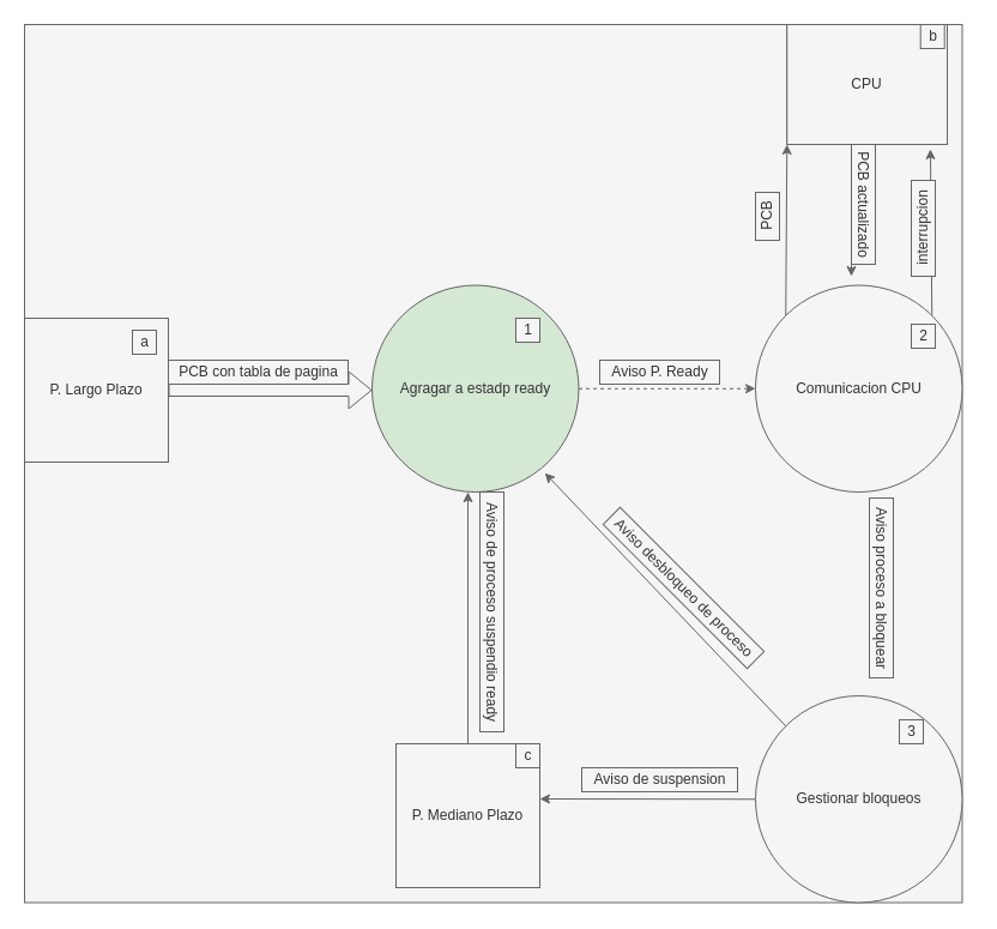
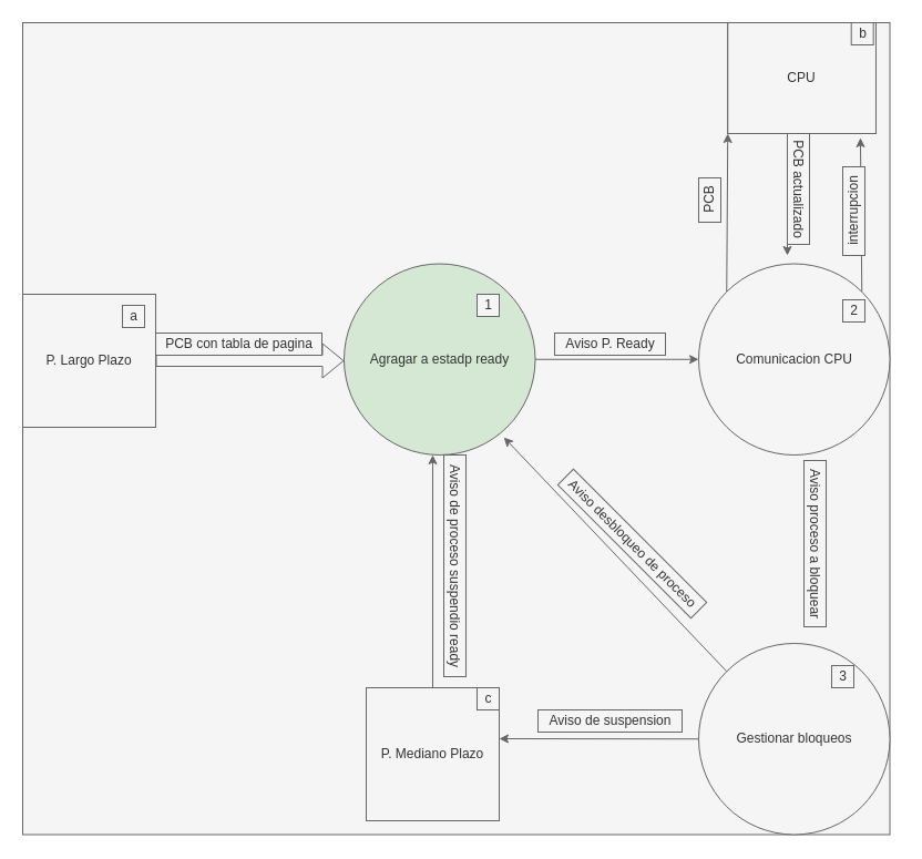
  <mxCell id="0" />
  <mxCell id="1" parent="0" />
  <mxCell id="2" value="" style="group;fillColor=#f5f5f5;fontColor=#333333;strokeColor=#666666;" vertex="1" connectable="0" parent="1"><mxGeometry x="20" y="20" width="782.5" height="732.5" as="geometry" /></mxCell>
  <mxCell id="3" value="" style="group;fillColor=#f5f5f5;fontColor=#333333;strokeColor=#666666;" parent="2" vertex="1" connectable="0"><mxGeometry x="636.25" width="133.75" height="100" as="geometry" /></mxCell>
  <mxCell id="4" value="CPU" style="rounded=0;whiteSpace=wrap;html=1;fillColor=#f5f5f5;fontColor=#333333;strokeColor=#666666;" parent="3" vertex="1"><mxGeometry width="133.75" height="100" as="geometry" /></mxCell>
  <mxCell id="5" value="b" style="text;html=1;align=center;verticalAlign=middle;resizable=0;points=[];autosize=1;strokeColor=#666666;fillColor=#f5f5f5;fontColor=#333333;" parent="3" vertex="1"><mxGeometry x="111.458" width="20" height="20" as="geometry" /></mxCell>
  <mxCell id="6" value="" style="group;fillColor=#f5f5f5;fontColor=#333333;strokeColor=#666666;" parent="2" vertex="1" connectable="0"><mxGeometry y="245" width="120" height="120" as="geometry" /></mxCell>
  <mxCell id="7" value="P. Largo Plazo" style="rounded=0;whiteSpace=wrap;html=1;fillColor=#f5f5f5;fontColor=#333333;strokeColor=#666666;" parent="6" vertex="1"><mxGeometry width="120" height="120" as="geometry" /></mxCell>
  <mxCell id="8" value="a" style="text;html=1;align=center;verticalAlign=middle;resizable=0;points=[];autosize=1;strokeColor=#666666;fillColor=#f5f5f5;fontColor=#333333;" parent="6" vertex="1"><mxGeometry x="90" y="10" width="20" height="20" as="geometry" /></mxCell>
  <mxCell id="9" value="" style="group;fillColor=#f5f5f5;fontColor=#333333;strokeColor=#666666;" parent="2" vertex="1" connectable="0"><mxGeometry x="310" y="600" width="120" height="120" as="geometry" /></mxCell>
  <mxCell id="10" value="P. Mediano Plazo" style="rounded=0;whiteSpace=wrap;html=1;fillColor=#f5f5f5;fontColor=#333333;strokeColor=#666666;" parent="9" vertex="1"><mxGeometry width="120" height="120" as="geometry" /></mxCell>
  <mxCell id="11" value="c" style="text;html=1;align=center;verticalAlign=middle;resizable=0;points=[];autosize=1;strokeColor=#666666;fillColor=#f5f5f5;fontColor=#333333;" parent="9" vertex="1"><mxGeometry x="100" width="20" height="20" as="geometry" /></mxCell>
  <mxCell id="12" value="Agragar a estadp ready" style="ellipse;whiteSpace=wrap;html=1;aspect=fixed;fillColor=#d5e8d4;fontColor=#333333;strokeColor=#666666;" parent="2" vertex="1"><mxGeometry x="290" y="217.5" width="172.5" height="172.5" as="geometry" /></mxCell>
  <mxCell id="13" value="" style="shape=flexArrow;endArrow=classic;html=1;exitX=1;exitY=0.5;exitDx=0;exitDy=0;fillColor=#f5f5f5;strokeColor=#666666;" parent="2" source="7" edge="1"><mxGeometry width="50" height="50" relative="1" as="geometry"><mxPoint x="130" y="310" as="sourcePoint" /><mxPoint x="290" y="305" as="targetPoint" /></mxGeometry></mxCell>
  <mxCell id="14" value="PCB con tabla de pagina" style="text;html=1;align=center;verticalAlign=middle;resizable=0;points=[];autosize=1;strokeColor=#666666;fillColor=#f5f5f5;fontColor=#333333;" parent="2" vertex="1"><mxGeometry x="120" y="280" width="150" height="20" as="geometry" /></mxCell>
  <mxCell id="15" style="edgeStyle=none;html=1;entryX=0;entryY=1;entryDx=0;entryDy=0;exitX=0;exitY=0;exitDx=0;exitDy=0;fillColor=#f5f5f5;strokeColor=#666666;" parent="2" source="17" target="4" edge="1"><mxGeometry relative="1" as="geometry" /></mxCell>
  <mxCell id="16" style="edgeStyle=none;html=1;exitX=1;exitY=0;exitDx=0;exitDy=0;entryX=0.895;entryY=1.039;entryDx=0;entryDy=0;entryPerimeter=0;fillColor=#f5f5f5;strokeColor=#666666;" parent="2" source="17" target="4" edge="1"><mxGeometry relative="1" as="geometry"><mxPoint x="756.706" y="100" as="targetPoint" /></mxGeometry></mxCell>
  <mxCell id="17" value="Comunicacion CPU" style="ellipse;whiteSpace=wrap;html=1;aspect=fixed;fillColor=#f5f5f5;fontColor=#333333;strokeColor=#666666;" parent="2" vertex="1"><mxGeometry x="610" y="217.5" width="172.5" height="172.5" as="geometry" /></mxCell>
- <mxCell id="18" style="edgeStyle=none;html=1;entryX=0;entryY=0.5;entryDx=0;entryDy=0;fillColor=#f5f5f5;strokeColor=#666666;dashed=1;" parent="2" source="12" target="17" edge="1"><mxGeometry relative="1" as="geometry" /></mxCell>
+ <mxCell id="18" style="edgeStyle=none;html=1;entryX=0;entryY=0.5;entryDx=0;entryDy=0;fillColor=#f5f5f5;strokeColor=#666666;" parent="2" source="12" target="17" edge="1"><mxGeometry relative="1" as="geometry" /></mxCell>
  <mxCell id="19" value="Aviso P. Ready" style="text;html=1;align=center;verticalAlign=middle;resizable=0;points=[];autosize=1;strokeColor=#666666;fillColor=#f5f5f5;fontColor=#333333;" parent="2" vertex="1"><mxGeometry x="480" y="280" width="100" height="20" as="geometry" /></mxCell>
  <mxCell id="20" value="PCB" style="text;html=1;align=center;verticalAlign=middle;resizable=0;points=[];autosize=1;strokeColor=#666666;fillColor=#f5f5f5;rotation=-90;fontColor=#333333;" parent="2" vertex="1"><mxGeometry x="600" y="150" width="40" height="20" as="geometry" /></mxCell>
  <mxCell id="21" style="edgeStyle=none;html=1;fillColor=#f5f5f5;strokeColor=#666666;" parent="2" edge="1"><mxGeometry relative="1" as="geometry"><mxPoint x="690" y="100" as="sourcePoint" /><mxPoint x="690" y="210" as="targetPoint" /></mxGeometry></mxCell>
  <mxCell id="22" value="PCB actualizado" style="text;html=1;align=center;verticalAlign=middle;resizable=0;points=[];autosize=1;strokeColor=#666666;fillColor=#f5f5f5;rotation=90;fontColor=#333333;" parent="2" vertex="1"><mxGeometry x="650" y="140" width="100" height="20" as="geometry" /></mxCell>
  <mxCell id="23" value="interrupcion" style="text;html=1;align=center;verticalAlign=middle;resizable=0;points=[];autosize=1;strokeColor=#666666;fillColor=#f5f5f5;rotation=-90;fontColor=#333333;" parent="2" vertex="1"><mxGeometry x="710" y="160" width="80" height="20" as="geometry" /></mxCell>
  <mxCell id="24" style="edgeStyle=none;html=1;fillColor=#f5f5f5;strokeColor=#666666;" parent="2" source="26" edge="1"><mxGeometry relative="1" as="geometry"><mxPoint x="430" y="646" as="targetPoint" /></mxGeometry></mxCell>
  <mxCell id="25" style="edgeStyle=none;html=1;exitX=0;exitY=0;exitDx=0;exitDy=0;entryX=0.836;entryY=0.908;entryDx=0;entryDy=0;entryPerimeter=0;fillColor=#f5f5f5;strokeColor=#666666;" parent="2" source="26" target="12" edge="1"><mxGeometry relative="1" as="geometry" /></mxCell>
  <mxCell id="26" value="Gestionar bloqueos" style="ellipse;whiteSpace=wrap;html=1;aspect=fixed;fillColor=#f5f5f5;fontColor=#333333;strokeColor=#666666;" parent="2" vertex="1"><mxGeometry x="610" y="560" width="172.5" height="172.5" as="geometry" /></mxCell>
  <mxCell id="27" value="Aviso proceso a bloquear" style="text;html=1;align=center;verticalAlign=middle;resizable=0;points=[];autosize=1;strokeColor=#666666;fillColor=#f5f5f5;rotation=90;fontColor=#333333;" parent="2" vertex="1"><mxGeometry x="640" y="460" width="150" height="20" as="geometry" /></mxCell>
  <mxCell id="28" value="Aviso de suspension" style="text;html=1;align=center;verticalAlign=middle;resizable=0;points=[];autosize=1;strokeColor=#666666;fillColor=#f5f5f5;fontColor=#333333;" parent="2" vertex="1"><mxGeometry x="465" y="620" width="130" height="20" as="geometry" /></mxCell>
  <mxCell id="29" style="edgeStyle=none;html=1;fillColor=#f5f5f5;strokeColor=#666666;" parent="2" source="10" edge="1"><mxGeometry relative="1" as="geometry"><mxPoint x="370" y="390" as="targetPoint" /></mxGeometry></mxCell>
  <mxCell id="30" value="Aviso de proceso suspendio ready" style="text;html=1;align=center;verticalAlign=middle;resizable=0;points=[];autosize=1;strokeColor=#666666;fillColor=#f5f5f5;rotation=90;fontColor=#333333;" parent="2" vertex="1"><mxGeometry x="290" y="480" width="200" height="20" as="geometry" /></mxCell>
  <mxCell id="31" value="Aviso desbloqueo de proceso" style="text;html=1;align=center;verticalAlign=middle;resizable=0;points=[];autosize=1;strokeColor=#666666;fillColor=#f5f5f5;rotation=45;fontColor=#333333;" parent="2" vertex="1"><mxGeometry x="465" y="460" width="170" height="20" as="geometry" /></mxCell>
  <mxCell id="32" value="1" style="text;html=1;align=center;verticalAlign=middle;resizable=0;points=[];autosize=1;strokeColor=#666666;fillColor=#f5f5f5;fontColor=#333333;" parent="2" vertex="1"><mxGeometry x="410" y="245" width="20" height="20" as="geometry" /></mxCell>
  <mxCell id="33" value="2" style="text;html=1;align=center;verticalAlign=middle;resizable=0;points=[];autosize=1;strokeColor=#666666;fillColor=#f5f5f5;fontColor=#333333;" parent="2" vertex="1"><mxGeometry x="740" y="250" width="20" height="20" as="geometry" /></mxCell>
  <mxCell id="34" value="3" style="text;html=1;align=center;verticalAlign=middle;resizable=0;points=[];autosize=1;strokeColor=#666666;fillColor=#f5f5f5;fontColor=#333333;" parent="2" vertex="1"><mxGeometry x="730" y="580" width="20" height="20" as="geometry" /></mxCell>
